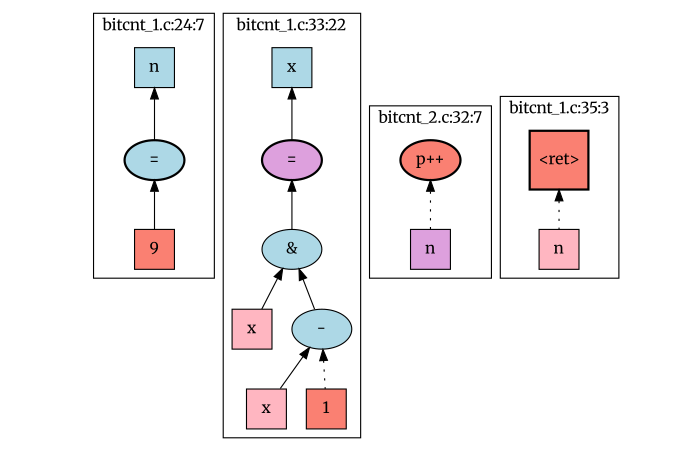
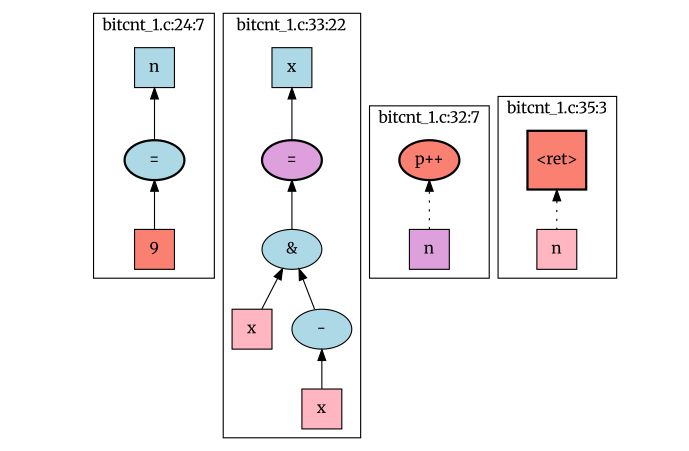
  strict graph {
    fontname=Merriweather
    newrank=true
    node [fontname=Merriweather style=filled fillcolor=lightblue shape=square]
    edge [fontname=Merriweather style=solid dir=back]
    rank2 [height=0.5 style=invis width=0.013889 fillcolor="" shape=""]
    n2 [height=0.5 label="=" style="filled,bold" width=0.75 shape=""]
    n3 [fillcolor=plum height=0.5 label="=" style="filled,bold" width=0.75 shape=""]
    n4 [fillcolor=salmon height=0.5 label="p++" style="filled,bold" width=0.75 shape=""]
    n5 [fillcolor=salmon height=0.65278 label="\<ret\>" style="filled,bold" width=0.65278]
    end [height=0.5 style=invis width=0.013889 fillcolor="" shape=""]
    n7 [fillcolor=salmon height=0.5 label=9 width=0.5]
    n8 [height=0.5 label=n width=0.5]
    n9 [height=0.5 label="&" width=0.75 shape=""]
    n10 [fillcolor=lightpink height=0.5 label=x width=0.5]
    n11 [height=0.5 label="-" width=0.75 shape=""]
    n12 [fillcolor=lightpink height=0.5 label=x width=0.5]
-   n13 [fillcolor=salmon height=0.5 label=1 width=0.5]
    n14 [height=0.5 label=x width=0.5]
    n15 [fillcolor=plum height=0.5 label=n width=0.5]
    n16 [fillcolor=lightpink height=0.5 label=n width=0.5]
    rank1 [height=0.5 style=invis width=0.013889 fillcolor="" shape=""]
    subgraph sub_1 {
      rank=same
      rankdir=LR
      rank2
      n2
      n3
      n4
      n5
      end
    }
    subgraph cluster_2 {
      label="bitcnt_1.c:24:7"
      n2
      n7
      n8
    }
    subgraph cluster_3 {
      label="bitcnt_1.c:33:22"
      n3
      n9
      n10
      n11
      n12
-     n13
      n14
    }
    subgraph cluster_4 {
-     label="bitcnt_2.c:32:7"
+     label="bitcnt_1.c:32:7"
      n4
      n15
    }
    subgraph cluster_5 {
      label="bitcnt_1.c:35:3"
      n5
      n16
    }
    rank2 -- n2 [style=invis dir=""]
    n2 -- n3 [style=invis dir=""]
    n2 -- n7
    n3 -- n4 [style=invis dir=""]
    n3 -- n9
    n4 -- n5 [style=invis dir=""]
    n4 -- n15 [style=dotted]
    n5 -- end [style=invis dir=""]
    n5 -- n16 [style=dotted]
    n8 -- n2
    n9 -- n10
    n9 -- n11
    n11 -- n12
-   n11 -- n13 [style=dotted]
    n14 -- n3
    rank1 -- rank2 [style=invis dir=""]
  }
